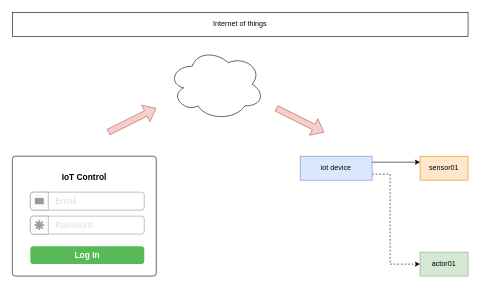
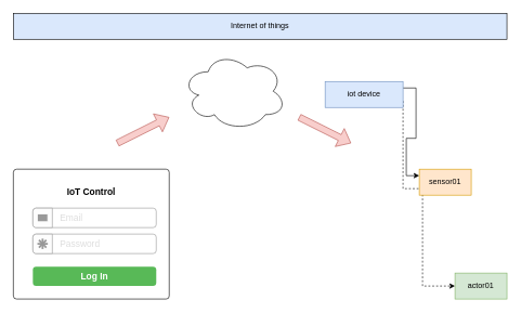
  <mxCell id="0" />
  <mxCell id="1" parent="0" />
- <mxCell id="2" value="Internet of things" style="rounded=0;whiteSpace=wrap;html=1;" vertex="1" parent="1"><mxGeometry width="760" height="40" as="geometry" x="20" y="20" /></mxCell>
+ <mxCell id="2" value="Internet of things" style="rounded=0;whiteSpace=wrap;html=1;fillColor=#dae8fc;" vertex="1" parent="1"><mxGeometry width="760" height="40" as="geometry" x="20" y="20" /></mxCell>
  <mxCell id="3" style="edgeStyle=orthogonalEdgeStyle;rounded=0;orthogonalLoop=1;jettySize=auto;html=1;exitX=1;exitY=0.25;exitDx=0;exitDy=0;entryX=0;entryY=0.25;entryDx=0;entryDy=0;" edge="1" parent="1" source="5" target="7"><mxGeometry relative="1" as="geometry" /></mxCell>
  <mxCell id="4" style="edgeStyle=orthogonalEdgeStyle;rounded=0;orthogonalLoop=1;jettySize=auto;html=1;exitX=1;exitY=0.75;exitDx=0;exitDy=0;entryX=0;entryY=0.5;entryDx=0;entryDy=0;dashed=1;" edge="1" parent="1" source="5" target="8"><mxGeometry relative="1" as="geometry"><Array as="points"><mxPoint x="650" y="290" /><mxPoint x="650" y="440" /></Array></mxGeometry></mxCell>
- <mxCell id="5" value="iot device" style="rounded=0;whiteSpace=wrap;html=1;fillColor=#dae8fc;strokeColor=#6c8ebf;" vertex="1" parent="1"><mxGeometry x="500" y="260" width="120" height="40" as="geometry" /></mxCell>
+ <mxCell id="5" value="iot device" style="rounded=0;whiteSpace=wrap;html=1;fillColor=#dae8fc;strokeColor=#6c8ebf;" vertex="1" parent="1"><mxGeometry x="500" y="125" width="120" height="40" as="geometry" /></mxCell>
  <mxCell id="6" value="" style="ellipse;shape=cloud;whiteSpace=wrap;html=1;" vertex="1" parent="1"><mxGeometry x="280" y="80" width="160" height="120" as="geometry" /></mxCell>
- <mxCell id="7" value="sensor01" style="rounded=0;whiteSpace=wrap;html=1;fillColor=#ffe6cc;strokeColor=#d79b00;" vertex="1" parent="1"><mxGeometry x="700" y="260" width="80" height="40" as="geometry" /></mxCell>
+ <mxCell id="7" value="sensor01" style="rounded=0;whiteSpace=wrap;html=1;fillColor=#ffe6cc;strokeColor=#d79b00;" vertex="1" parent="1"><mxGeometry x="645" y="260" width="80" height="40" as="geometry" /></mxCell>
  <mxCell id="8" value="actor01" style="rounded=0;whiteSpace=wrap;html=1;fillColor=#d5e8d4;strokeColor=#82b366;" vertex="1" parent="1"><mxGeometry x="700" y="420" width="80" height="40" as="geometry" /></mxCell>
  <mxCell id="9" value="" style="shape=flexArrow;endArrow=classic;html=1;fillColor=#f8cecc;strokeColor=#b85450;" edge="1" parent="1"><mxGeometry width="50" height="50" relative="1" as="geometry"><mxPoint x="180" y="220" as="sourcePoint" /><mxPoint x="260" y="180" as="targetPoint" /></mxGeometry></mxCell>
  <mxCell id="10" value="" style="shape=flexArrow;endArrow=classic;html=1;fillColor=#f8cecc;strokeColor=#b85450;" edge="1" parent="1"><mxGeometry width="50" height="50" relative="1" as="geometry"><mxPoint x="460" y="180" as="sourcePoint" /><mxPoint x="540" y="220" as="targetPoint" /></mxGeometry></mxCell>
  <mxCell id="11" value="IoT Control" style="html=1;shadow=0;dashed=0;shape=mxgraph.bootstrap.rrect;fillColor=#ffffff;align=center;rSize=5;strokeColor=#000000;verticalAlign=top;spacingTop=20;fontSize=14;fontStyle=1;whiteSpace=wrap;" vertex="1" parent="1"><mxGeometry y="260" width="240" height="200" as="geometry" x="20" /></mxCell>
  <mxCell id="12" value="Email" style="html=1;shadow=0;dashed=0;shape=mxgraph.bootstrap.rrect;rSize=5;strokeColor=#999999;fillColor=#ffffff;fontSize=14;fontColor=#dddddd;align=left;spacingLeft=40;whiteSpace=wrap;resizeWidth=1;" vertex="1" parent="11"><mxGeometry width="190" height="30" relative="1" as="geometry"><mxPoint x="30" y="60" as="offset" /></mxGeometry></mxCell>
  <mxCell id="13" value="" style="html=1;shadow=0;dashed=0;shape=mxgraph.bootstrap.leftButton;rSize=5;strokeColor=#999999;fillColor=#fdfdfd;resizeHeight=1;" vertex="1" parent="12"><mxGeometry width="30" height="30" relative="1" as="geometry" /></mxCell>
  <mxCell id="14" value="" style="html=1;shadow=0;dashed=0;shape=mxgraph.bootstrap.mail;strokeColor=#fdfdfd;fillColor=#999999;strokeWidth=1.3;" vertex="1" parent="13"><mxGeometry x="0.5" y="0.5" width="16" height="12" relative="1" as="geometry"><mxPoint x="-8" y="-6" as="offset" /></mxGeometry></mxCell>
  <mxCell id="15" value="Password" style="html=1;shadow=0;dashed=0;shape=mxgraph.bootstrap.rrect;fillColor=#ffffff;rSize=5;strokeColor=#999999;fontSize=14;fontColor=#dddddd;align=left;spacingLeft=40;whiteSpace=wrap;resizeWidth=1;" vertex="1" parent="11"><mxGeometry width="190" height="30" relative="1" as="geometry"><mxPoint x="30" y="100" as="offset" /></mxGeometry></mxCell>
  <mxCell id="16" value="" style="html=1;shadow=0;dashed=0;shape=mxgraph.bootstrap.leftButton;rSize=5;strokeColor=#999999;fillColor=#fdfdfd;resizeHeight=1;" vertex="1" parent="15"><mxGeometry width="30" height="30" relative="1" as="geometry"><mxPoint as="offset" /></mxGeometry></mxCell>
  <mxCell id="17" value="" style="html=1;shadow=0;dashed=0;shape=mxgraph.bootstrap.password;strokeColor=#999999;strokeWidth=3;" vertex="1" parent="16"><mxGeometry x="0.5" y="0.5" width="16" height="16" relative="1" as="geometry"><mxPoint x="-8" y="-8" as="offset" /></mxGeometry></mxCell>
  <mxCell id="18" value="Log In" style="html=1;shadow=0;dashed=0;shape=mxgraph.bootstrap.rrect;rSize=5;strokeColor=none;fillColor=#58B957;fontColor=#ffffff;fontSize=14;fontStyle=1;whiteSpace=wrap;resizeWidth=1;" vertex="1" parent="11"><mxGeometry y="1" width="190" height="30" relative="1" as="geometry"><mxPoint x="30" y="-50" as="offset" /></mxGeometry></mxCell>
